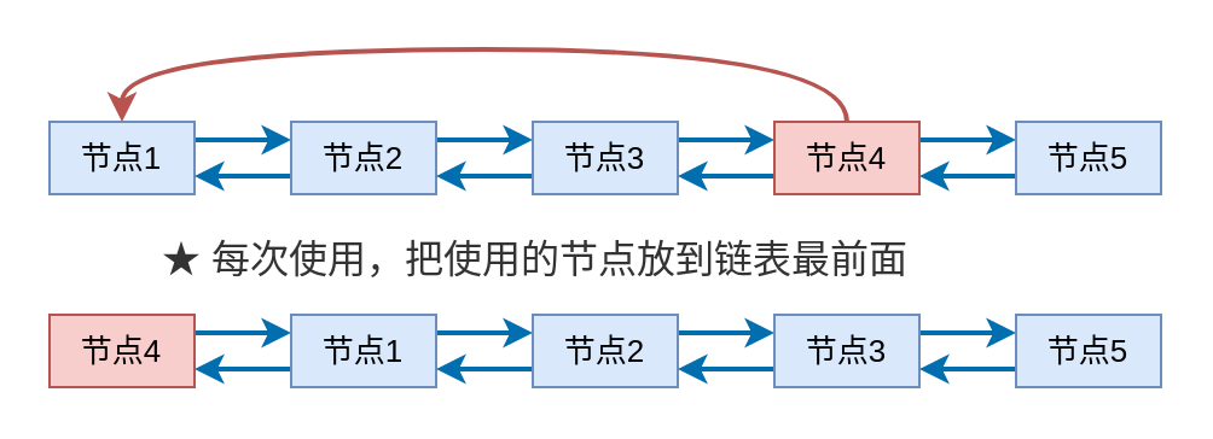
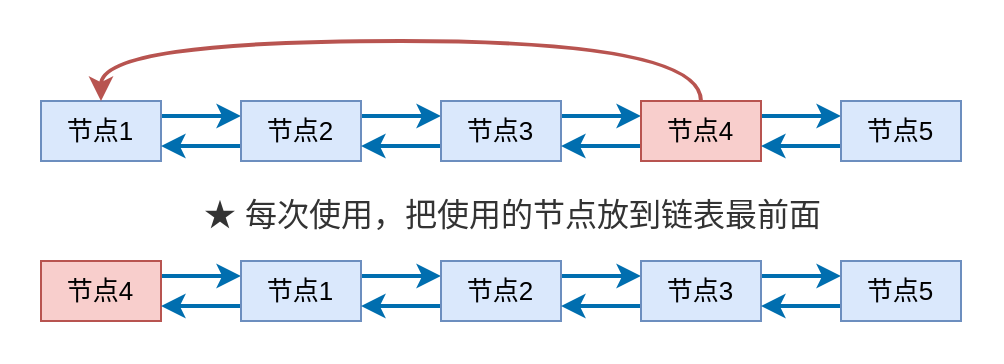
  <mxCell id="0" />
  <mxCell id="1" parent="0" />
  <mxCell id="2" style="edgeStyle=orthogonalEdgeStyle;rounded=0;orthogonalLoop=1;jettySize=auto;html=1;exitX=1;exitY=0.25;exitDx=0;exitDy=0;entryX=0;entryY=0.25;entryDx=0;entryDy=0;fillColor=#1ba1e2;strokeColor=#006EAF;strokeWidth=2;" edge="1" parent="1" source="3" target="6"><mxGeometry relative="1" as="geometry" /></mxCell>
  <mxCell id="3" value="&lt;font style=&quot;font-size: 13px&quot;&gt;节点1&lt;/font&gt;" style="rounded=0;whiteSpace=wrap;html=1;fillColor=#dae8fc;strokeColor=#6c8ebf;" vertex="1" parent="1"><mxGeometry x="20" y="50" width="60" height="30" as="geometry" /></mxCell>
  <mxCell id="4" style="edgeStyle=orthogonalEdgeStyle;rounded=0;orthogonalLoop=1;jettySize=auto;html=1;exitX=1;exitY=0.25;exitDx=0;exitDy=0;entryX=0;entryY=0.25;entryDx=0;entryDy=0;fillColor=#1ba1e2;strokeColor=#006EAF;strokeWidth=2;" edge="1" parent="1" source="6" target="9"><mxGeometry relative="1" as="geometry" /></mxCell>
  <mxCell id="5" style="edgeStyle=orthogonalEdgeStyle;rounded=0;orthogonalLoop=1;jettySize=auto;html=1;exitX=0;exitY=0.75;exitDx=0;exitDy=0;entryX=1;entryY=0.75;entryDx=0;entryDy=0;fillColor=#1ba1e2;strokeColor=#006EAF;strokeWidth=2;" edge="1" parent="1" source="6" target="3"><mxGeometry relative="1" as="geometry" /></mxCell>
  <mxCell id="6" value="&lt;font style=&quot;font-size: 13px&quot;&gt;节点2&lt;/font&gt;" style="rounded=0;whiteSpace=wrap;html=1;fillColor=#dae8fc;strokeColor=#6c8ebf;" vertex="1" parent="1"><mxGeometry x="120" y="50" width="60" height="30" as="geometry" /></mxCell>
  <mxCell id="7" style="edgeStyle=orthogonalEdgeStyle;rounded=0;orthogonalLoop=1;jettySize=auto;html=1;exitX=1;exitY=0.25;exitDx=0;exitDy=0;entryX=0;entryY=0.25;entryDx=0;entryDy=0;fillColor=#1ba1e2;strokeColor=#006EAF;strokeWidth=2;" edge="1" parent="1" source="9" target="13"><mxGeometry relative="1" as="geometry" /></mxCell>
  <mxCell id="8" style="edgeStyle=orthogonalEdgeStyle;rounded=0;orthogonalLoop=1;jettySize=auto;html=1;exitX=0;exitY=0.75;exitDx=0;exitDy=0;entryX=1;entryY=0.75;entryDx=0;entryDy=0;fillColor=#1ba1e2;strokeColor=#006EAF;strokeWidth=2;" edge="1" parent="1" source="9" target="6"><mxGeometry relative="1" as="geometry" /></mxCell>
  <mxCell id="9" value="&lt;font style=&quot;font-size: 13px&quot;&gt;节点3&lt;/font&gt;" style="rounded=0;whiteSpace=wrap;html=1;fillColor=#dae8fc;strokeColor=#6c8ebf;" vertex="1" parent="1"><mxGeometry x="220" y="50" width="60" height="30" as="geometry" /></mxCell>
  <mxCell id="10" style="edgeStyle=orthogonalEdgeStyle;rounded=0;orthogonalLoop=1;jettySize=auto;html=1;exitX=1;exitY=0.25;exitDx=0;exitDy=0;entryX=0;entryY=0.25;entryDx=0;entryDy=0;fillColor=#1ba1e2;strokeColor=#006EAF;strokeWidth=2;" edge="1" parent="1" source="13" target="15"><mxGeometry relative="1" as="geometry" /></mxCell>
  <mxCell id="11" style="edgeStyle=orthogonalEdgeStyle;rounded=0;orthogonalLoop=1;jettySize=auto;html=1;exitX=0;exitY=0.75;exitDx=0;exitDy=0;entryX=1;entryY=0.75;entryDx=0;entryDy=0;fillColor=#1ba1e2;strokeColor=#006EAF;strokeWidth=2;" edge="1" parent="1" source="13" target="9"><mxGeometry relative="1" as="geometry"><mxPoint x="299.857" y="72.429" as="targetPoint" /></mxGeometry></mxCell>
  <mxCell id="12" style="edgeStyle=orthogonalEdgeStyle;curved=1;orthogonalLoop=1;jettySize=auto;html=1;exitX=0.5;exitY=0;exitDx=0;exitDy=0;entryX=0.5;entryY=0;entryDx=0;entryDy=0;strokeWidth=2;fillColor=#f8cecc;strokeColor=#b85450;" edge="1" parent="1" source="13" target="3"><mxGeometry relative="1" as="geometry"><Array as="points"><mxPoint x="350" y="20" /><mxPoint x="50" y="20" /></Array></mxGeometry></mxCell>
  <mxCell id="13" value="&lt;font style=&quot;font-size: 13px&quot;&gt;节点4&lt;/font&gt;" style="rounded=0;whiteSpace=wrap;html=1;fillColor=#f8cecc;strokeColor=#b85450;" vertex="1" parent="1"><mxGeometry x="320" y="50" width="60" height="30" as="geometry" /></mxCell>
  <mxCell id="14" style="edgeStyle=orthogonalEdgeStyle;rounded=0;orthogonalLoop=1;jettySize=auto;html=1;exitX=0;exitY=0.75;exitDx=0;exitDy=0;entryX=1;entryY=0.75;entryDx=0;entryDy=0;fillColor=#1ba1e2;strokeColor=#006EAF;strokeWidth=2;" edge="1" parent="1" source="15" target="13"><mxGeometry relative="1" as="geometry" /></mxCell>
  <mxCell id="15" value="&lt;font style=&quot;font-size: 13px&quot;&gt;节点5&lt;/font&gt;" style="rounded=0;whiteSpace=wrap;html=1;fillColor=#dae8fc;strokeColor=#6c8ebf;" vertex="1" parent="1"><mxGeometry x="420" y="50" width="60" height="30" as="geometry" /></mxCell>
  <mxCell id="16" style="edgeStyle=orthogonalEdgeStyle;rounded=0;orthogonalLoop=1;jettySize=auto;html=1;exitX=1;exitY=0.25;exitDx=0;exitDy=0;entryX=0;entryY=0.25;entryDx=0;entryDy=0;fillColor=#1ba1e2;strokeColor=#006EAF;strokeWidth=2;" edge="1" parent="1" source="17" target="20"><mxGeometry relative="1" as="geometry" /></mxCell>
  <mxCell id="17" value="&lt;font style=&quot;font-size: 13px&quot;&gt;节点4&lt;/font&gt;" style="rounded=0;whiteSpace=wrap;html=1;fillColor=#f8cecc;strokeColor=#b85450;" vertex="1" parent="1"><mxGeometry x="20" y="130" width="60" height="30" as="geometry" /></mxCell>
  <mxCell id="18" style="edgeStyle=orthogonalEdgeStyle;rounded=0;orthogonalLoop=1;jettySize=auto;html=1;exitX=1;exitY=0.25;exitDx=0;exitDy=0;entryX=0;entryY=0.25;entryDx=0;entryDy=0;fillColor=#1ba1e2;strokeColor=#006EAF;strokeWidth=2;" edge="1" parent="1" source="20" target="23"><mxGeometry relative="1" as="geometry" /></mxCell>
  <mxCell id="19" style="edgeStyle=orthogonalEdgeStyle;rounded=0;orthogonalLoop=1;jettySize=auto;html=1;exitX=0;exitY=0.75;exitDx=0;exitDy=0;entryX=1;entryY=0.75;entryDx=0;entryDy=0;fillColor=#1ba1e2;strokeColor=#006EAF;strokeWidth=2;" edge="1" parent="1" source="20" target="17"><mxGeometry relative="1" as="geometry" /></mxCell>
  <mxCell id="20" value="&lt;font style=&quot;font-size: 13px&quot;&gt;节点1&lt;/font&gt;" style="rounded=0;whiteSpace=wrap;html=1;fillColor=#dae8fc;strokeColor=#6c8ebf;" vertex="1" parent="1"><mxGeometry x="120" y="130" width="60" height="30" as="geometry" /></mxCell>
  <mxCell id="21" style="edgeStyle=orthogonalEdgeStyle;rounded=0;orthogonalLoop=1;jettySize=auto;html=1;exitX=1;exitY=0.25;exitDx=0;exitDy=0;entryX=0;entryY=0.25;entryDx=0;entryDy=0;fillColor=#1ba1e2;strokeColor=#006EAF;strokeWidth=2;" edge="1" parent="1" source="23" target="26"><mxGeometry relative="1" as="geometry" /></mxCell>
  <mxCell id="22" style="edgeStyle=orthogonalEdgeStyle;rounded=0;orthogonalLoop=1;jettySize=auto;html=1;exitX=0;exitY=0.75;exitDx=0;exitDy=0;entryX=1;entryY=0.75;entryDx=0;entryDy=0;fillColor=#1ba1e2;strokeColor=#006EAF;strokeWidth=2;" edge="1" parent="1" source="23" target="20"><mxGeometry relative="1" as="geometry" /></mxCell>
  <mxCell id="23" value="&lt;font style=&quot;font-size: 13px&quot;&gt;节点2&lt;/font&gt;" style="rounded=0;whiteSpace=wrap;html=1;fillColor=#dae8fc;strokeColor=#6c8ebf;" vertex="1" parent="1"><mxGeometry x="220" y="130" width="60" height="30" as="geometry" /></mxCell>
  <mxCell id="24" style="edgeStyle=orthogonalEdgeStyle;rounded=0;orthogonalLoop=1;jettySize=auto;html=1;exitX=1;exitY=0.25;exitDx=0;exitDy=0;entryX=0;entryY=0.25;entryDx=0;entryDy=0;fillColor=#1ba1e2;strokeColor=#006EAF;strokeWidth=2;" edge="1" parent="1" source="26" target="28"><mxGeometry relative="1" as="geometry" /></mxCell>
  <mxCell id="25" style="edgeStyle=orthogonalEdgeStyle;rounded=0;orthogonalLoop=1;jettySize=auto;html=1;exitX=0;exitY=0.75;exitDx=0;exitDy=0;entryX=1;entryY=0.75;entryDx=0;entryDy=0;fillColor=#1ba1e2;strokeColor=#006EAF;strokeWidth=2;" edge="1" parent="1" source="26" target="23"><mxGeometry relative="1" as="geometry"><mxPoint x="299.857" y="152.429" as="targetPoint" /></mxGeometry></mxCell>
  <mxCell id="26" value="&lt;font style=&quot;font-size: 13px&quot;&gt;节点3&lt;/font&gt;" style="rounded=0;whiteSpace=wrap;html=1;fillColor=#dae8fc;strokeColor=#6c8ebf;" vertex="1" parent="1"><mxGeometry x="320" y="130" width="60" height="30" as="geometry" /></mxCell>
  <mxCell id="27" style="edgeStyle=orthogonalEdgeStyle;rounded=0;orthogonalLoop=1;jettySize=auto;html=1;exitX=0;exitY=0.75;exitDx=0;exitDy=0;entryX=1;entryY=0.75;entryDx=0;entryDy=0;fillColor=#1ba1e2;strokeColor=#006EAF;strokeWidth=2;" edge="1" parent="1" source="28" target="26"><mxGeometry relative="1" as="geometry" /></mxCell>
  <mxCell id="28" value="&lt;font style=&quot;font-size: 13px&quot;&gt;节点5&lt;/font&gt;" style="rounded=0;whiteSpace=wrap;html=1;fillColor=#dae8fc;strokeColor=#6c8ebf;" vertex="1" parent="1"><mxGeometry x="420" y="130" width="60" height="30" as="geometry" /></mxCell>
- <mxCell id="29" value="&lt;font style=&quot;font-size: 16px&quot; color=&quot;#333333&quot;&gt;★ 每次使用，把使用的节点放到链表最前面&lt;/font&gt;" style="text;html=1;resizable=0;points=[];autosize=1;align=left;verticalAlign=top;spacingTop=-4;" vertex="1" parent="1"><mxGeometry x="65" y="95" width="320" height="20" as="geometry" /></mxCell>
+ <mxCell id="29" value="&lt;font style=&quot;font-size: 16px&quot; color=&quot;#333333&quot;&gt;★ 每次使用，把使用的节点放到链表最前面&lt;/font&gt;" style="text;html=1;resizable=0;points=[];autosize=1;align=left;verticalAlign=top;spacingTop=-4;" vertex="1" parent="1"><mxGeometry x="100" y="95" width="320" height="20" as="geometry" /></mxCell>
